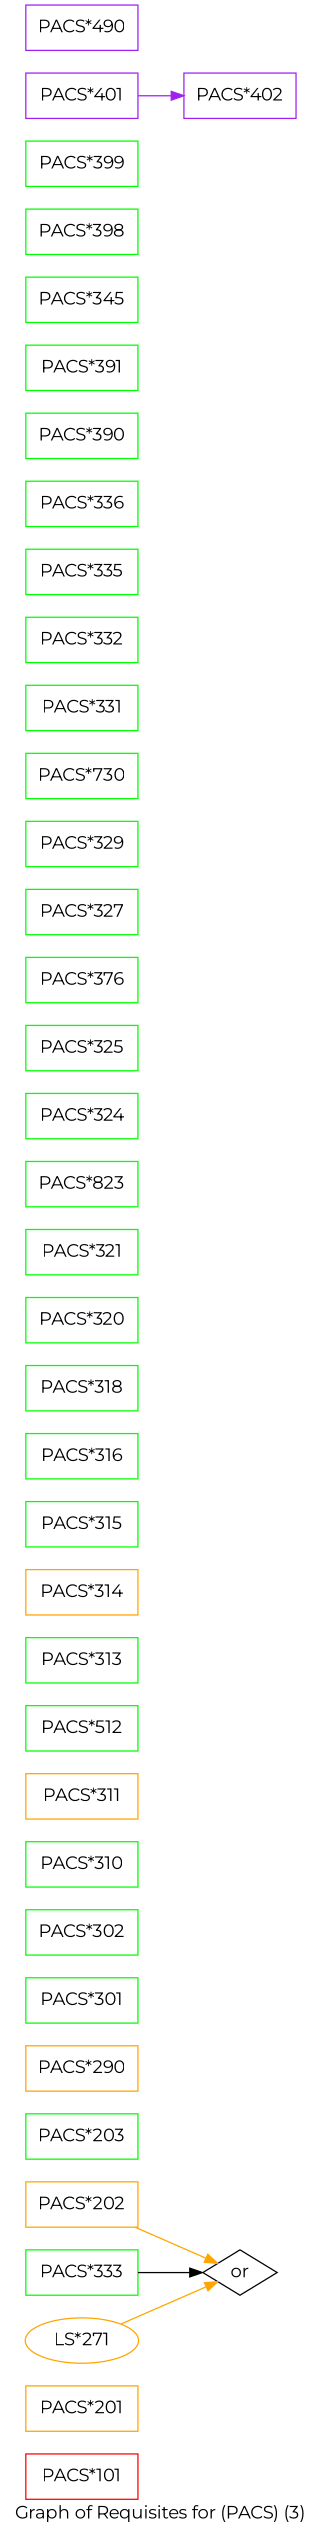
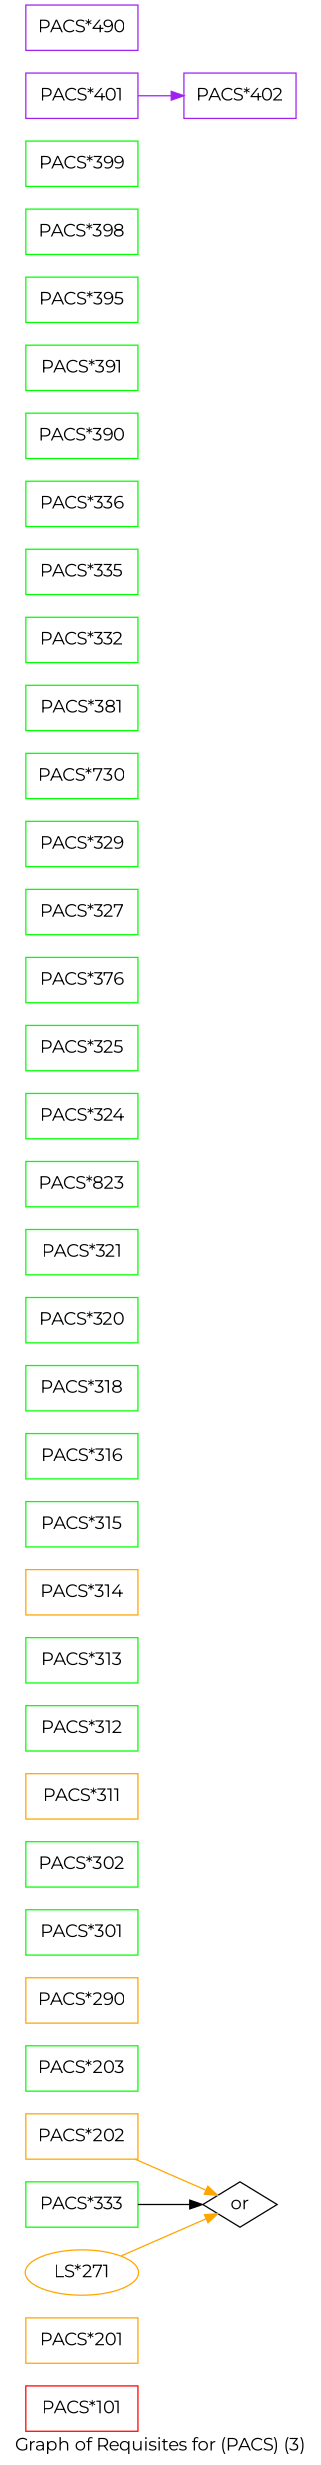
  strict digraph {
    fontname=Montserrat
    label="Graph of Requisites for (PACS) (3)"
    rankdir=LR
    node [color=green fontname=Montserrat shape=box]
    edge [color=orange fontname=Montserrat]
    "PACS*101" [color=red height=0.5 width=1.2361]
    "PACS*201" [color=orange height=0.5 width=1.2361]
    "PACS*202" [color=orange height=0.5 width=1.2361]
    n4 [height=0.5 label=or shape=diamond width=0.81703 color=""]
    "PACS*333" [height=0.5 width=1.2361]
    "PACS*203" [height=0.5 width=1.2361]
    "PACS*290" [color=orange height=0.5 width=1.2361]
    "PACS*301" [height=0.5 width=1.2361]
    "PACS*302" [height=0.5 width=1.2361]
-   "PACS*310" [height=0.5 width=1.2361]
    "PACS*311" [color=orange height=0.5 width=1.2361]
-   "PACS*312" [height=0.5 width=1.2361 label="PACS*512"]
+   "PACS*312" [height=0.5 width=1.2361]
    "PACS*313" [height=0.5 width=1.2361]
    "PACS*314" [color=orange height=0.5 width=1.2361]
    "PACS*315" [height=0.5 width=1.2361]
    "PACS*316" [height=0.5 width=1.2361]
    "PACS*318" [height=0.5 width=1.2361]
    "PACS*320" [height=0.5 width=1.2361]
    "PACS*321" [height=0.5 width=1.2361]
    n20 [height=0.5 label="PACS*823" width=1.2361]
    "PACS*324" [height=0.5 width=1.2361]
    "PACS*325" [height=0.5 width=1.2361]
    n23 [height=0.5 label="PACS*376" width=1.2361]
    "PACS*327" [height=0.5 width=1.2361]
    "PACS*329" [height=0.5 width=1.2361]
    n26 [height=0.5 label="PACS*730" width=1.2361]
-   "PACS*331" [height=0.5 width=1.2361]
+   "PACS*331" [height=0.5 width=1.2361 label="PACS*381"]
    "PACS*332" [height=0.5 width=1.2361]
    "LS*271" [color=orange height=0.5 width=1.2457 shape=""]
    "PACS*335" [height=0.5 width=1.2361]
    "PACS*336" [height=0.5 width=1.2361]
    "PACS*390" [height=0.5 width=1.2361]
    "PACS*391" [height=0.5 width=1.2361]
-   "PACS*395" [height=0.5 width=1.2361 label="PACS*345"]
+   "PACS*395" [height=0.5 width=1.2361]
    "PACS*398" [height=0.5 width=1.2361]
    "PACS*399" [height=0.5 width=1.2361]
    "PACS*401" [color=purple height=0.5 width=1.2361]
    "PACS*402" [color=purple height=0.5 width=1.2361]
    "PACS*490" [color=purple height=0.5 width=1.2361]
    "PACS*202" -> n4
    "PACS*333" -> n4 [color=""]
    "LS*271" -> n4
    "PACS*401" -> "PACS*402" [color=purple]
  }
